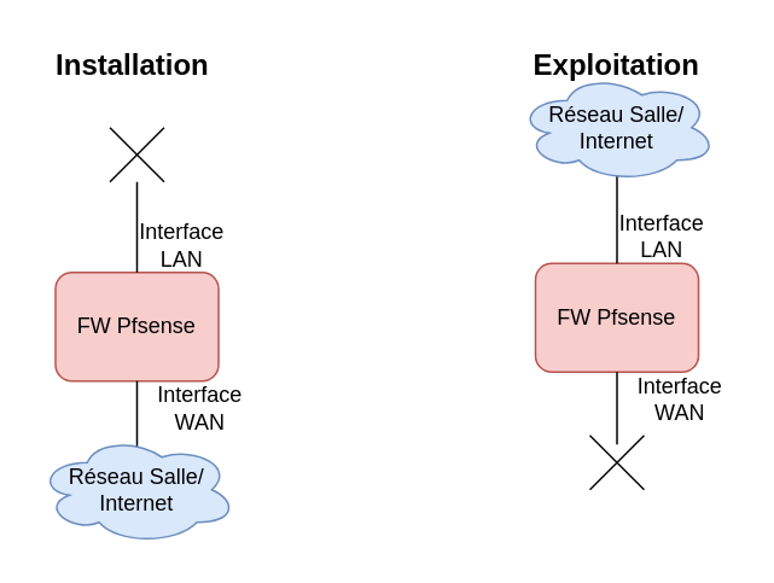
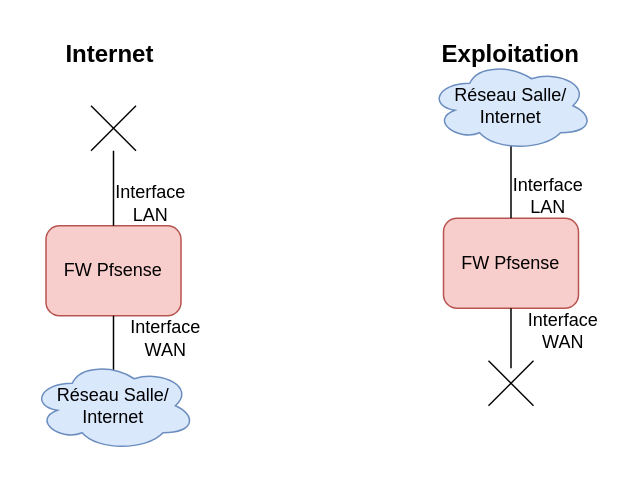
  <mxCell id="0" />
  <mxCell id="1" parent="0" />
  <mxCell id="2" value="FW Pfsense" style="rounded=1;whiteSpace=wrap;html=1;fillColor=#f8cecc;strokeColor=#b85450;" parent="1" vertex="1"><mxGeometry x="30" y="150" width="90" height="60" as="geometry" /></mxCell>
  <mxCell id="3" value="Interface WAN" style="text;html=1;align=center;verticalAlign=middle;whiteSpace=wrap;rounded=0;" parent="1" vertex="1"><mxGeometry x="80" y="210" width="60" height="30" as="geometry" /></mxCell>
  <mxCell id="4" value="Interface LAN" style="text;html=1;align=center;verticalAlign=middle;whiteSpace=wrap;rounded=0;" parent="1" vertex="1"><mxGeometry x="70" y="120" width="60" height="30" as="geometry" /></mxCell>
  <mxCell id="5" value="" style="group" parent="1" vertex="1" connectable="0"><mxGeometry x="60" y="70" width="30" height="30" as="geometry" /></mxCell>
  <mxCell id="6" value="" style="endArrow=none;html=1;rounded=0;" parent="5" edge="1"><mxGeometry width="50" height="50" relative="1" as="geometry"><mxPoint y="30" as="sourcePoint" /><mxPoint x="30" as="targetPoint" /></mxGeometry></mxCell>
  <mxCell id="7" value="" style="endArrow=none;html=1;rounded=0;" parent="5" edge="1"><mxGeometry width="50" height="50" relative="1" as="geometry"><mxPoint as="sourcePoint" /><mxPoint x="30" y="30" as="targetPoint" /></mxGeometry></mxCell>
  <mxCell id="8" value="" style="endArrow=none;html=1;rounded=0;exitX=0.5;exitY=0;exitDx=0;exitDy=0;" parent="1" source="2" edge="1"><mxGeometry width="50" height="50" relative="1" as="geometry"><mxPoint x="200" y="240" as="sourcePoint" /><mxPoint x="75" y="100" as="targetPoint" /></mxGeometry></mxCell>
  <mxCell id="9" value="" style="endArrow=none;html=1;rounded=0;exitX=0.5;exitY=1;exitDx=0;exitDy=0;" parent="1" source="2" edge="1"><mxGeometry width="50" height="50" relative="1" as="geometry"><mxPoint x="200" y="240" as="sourcePoint" /><mxPoint x="75" y="250" as="targetPoint" /></mxGeometry></mxCell>
  <mxCell id="10" value="Réseau Salle/&lt;br&gt;Internet" style="ellipse;shape=cloud;whiteSpace=wrap;html=1;fillColor=#dae8fc;strokeColor=#6c8ebf;" parent="1" vertex="1"><mxGeometry x="20" y="240" width="110" height="60" as="geometry" /></mxCell>
- <mxCell id="11" value="&lt;font style=&quot;font-size: 16px;&quot;&gt;&lt;b&gt;Installation&amp;nbsp;&lt;/b&gt;&lt;/font&gt;" style="text;html=1;align=center;verticalAlign=middle;whiteSpace=wrap;rounded=0;" parent="1" vertex="1"><mxGeometry x="20" y="20" width="110" height="30" as="geometry" /></mxCell>
+ <mxCell id="11" value="&lt;font style=&quot;font-size: 16px;&quot;&gt;&lt;b&gt;Internet&amp;nbsp;&lt;/b&gt;&lt;/font&gt;" style="text;html=1;align=center;verticalAlign=middle;whiteSpace=wrap;rounded=0;" parent="1" vertex="1"><mxGeometry x="20" y="20" width="110" height="30" as="geometry" /></mxCell>
  <mxCell id="12" value="&lt;font style=&quot;font-size: 16px;&quot;&gt;&lt;b&gt;Exploitation&lt;/b&gt;&lt;/font&gt;" style="text;html=1;align=center;verticalAlign=middle;whiteSpace=wrap;rounded=0;" parent="1" vertex="1"><mxGeometry x="285" y="20" width="110" height="30" as="geometry" /></mxCell>
  <mxCell id="13" value="FW Pfsense" style="rounded=1;whiteSpace=wrap;html=1;fillColor=#f8cecc;strokeColor=#b85450;" parent="1" vertex="1"><mxGeometry x="295" y="145" width="90" height="60" as="geometry" /></mxCell>
  <mxCell id="14" value="Interface WAN" style="text;html=1;align=center;verticalAlign=middle;whiteSpace=wrap;rounded=0;" parent="1" vertex="1"><mxGeometry x="345" y="205" width="60" height="30" as="geometry" /></mxCell>
  <mxCell id="15" value="Interface LAN" style="text;html=1;align=center;verticalAlign=middle;whiteSpace=wrap;rounded=0;" parent="1" vertex="1"><mxGeometry x="335" y="115" width="60" height="30" as="geometry" /></mxCell>
  <mxCell id="16" value="" style="group" parent="1" vertex="1" connectable="0"><mxGeometry x="325" y="240" width="30" height="30" as="geometry" /></mxCell>
  <mxCell id="17" value="" style="endArrow=none;html=1;rounded=0;" parent="16" edge="1"><mxGeometry width="50" height="50" relative="1" as="geometry"><mxPoint y="30" as="sourcePoint" /><mxPoint x="30" as="targetPoint" /></mxGeometry></mxCell>
  <mxCell id="18" value="" style="endArrow=none;html=1;rounded=0;" parent="16" edge="1"><mxGeometry width="50" height="50" relative="1" as="geometry"><mxPoint as="sourcePoint" /><mxPoint x="30" y="30" as="targetPoint" /></mxGeometry></mxCell>
  <mxCell id="19" value="" style="endArrow=none;html=1;rounded=0;exitX=0.5;exitY=0;exitDx=0;exitDy=0;" parent="1" source="13" edge="1"><mxGeometry width="50" height="50" relative="1" as="geometry"><mxPoint x="465" y="235" as="sourcePoint" /><mxPoint x="340" y="95" as="targetPoint" /></mxGeometry></mxCell>
  <mxCell id="20" value="" style="endArrow=none;html=1;rounded=0;exitX=0.5;exitY=1;exitDx=0;exitDy=0;" parent="1" source="13" edge="1"><mxGeometry width="50" height="50" relative="1" as="geometry"><mxPoint x="465" y="235" as="sourcePoint" /><mxPoint x="340" y="245" as="targetPoint" /></mxGeometry></mxCell>
  <mxCell id="21" value="Réseau Salle/&lt;br&gt;Internet" style="ellipse;shape=cloud;whiteSpace=wrap;html=1;fillColor=#dae8fc;strokeColor=#6c8ebf;" parent="1" vertex="1"><mxGeometry x="285" y="40" width="110" height="60" as="geometry" /></mxCell>
